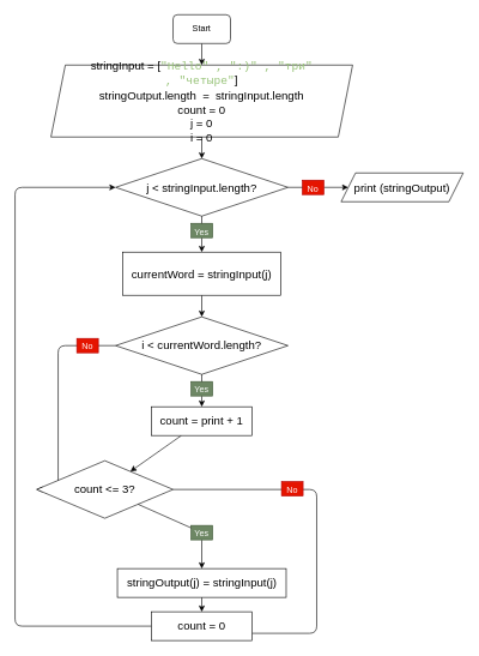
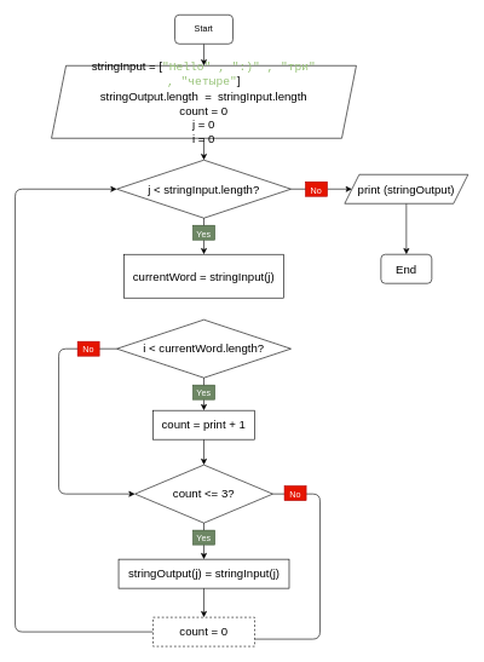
  <mxCell id="0" />
  <mxCell id="1" parent="0" />
  <mxCell id="2" value="" style="edgeStyle=none;html=1;fontSize=16;" parent="1" source="3" target="7" edge="1"><mxGeometry relative="1" as="geometry" /></mxCell>
  <mxCell id="3" value="&lt;font style=&quot;font-size: 16px&quot;&gt;&lt;font style=&quot;font-size: 16px&quot;&gt;stringInput = [&lt;span style=&quot;font-family: &amp;quot;consolas&amp;quot; , &amp;quot;courier new&amp;quot; , monospace ; color: rgb(152 , 195 , 121)&quot;&gt;&quot;Hello&quot; ,&amp;nbsp;&lt;/span&gt;&lt;span style=&quot;font-family: &amp;quot;consolas&amp;quot; , &amp;quot;courier new&amp;quot; , monospace ; color: rgb(152 , 195 , 121)&quot;&gt;&quot;:)&quot; ,&amp;nbsp;&lt;/span&gt;&lt;span style=&quot;font-family: &amp;quot;consolas&amp;quot; , &amp;quot;courier new&amp;quot; , monospace ; color: rgb(152 , 195 , 121)&quot;&gt;&quot;три&quot; ,&amp;nbsp;&lt;/span&gt;&lt;span style=&quot;font-family: &amp;quot;consolas&amp;quot; , &amp;quot;courier new&amp;quot; , monospace ; color: rgb(152 , 195 , 121)&quot;&gt;&quot;четыре&quot;&lt;/span&gt;&lt;/font&gt;&lt;font style=&quot;font-size: 16px&quot;&gt;]&lt;br&gt;stringOutput.length&amp;nbsp; =&amp;nbsp; stringInput.length&lt;br&gt;count = 0&lt;br&gt;j = 0&lt;br&gt;i = 0&lt;br&gt;&lt;/font&gt;&lt;/font&gt;" style="shape=parallelogram;perimeter=parallelogramPerimeter;whiteSpace=wrap;html=1;fixedSize=1;" parent="1" vertex="1"><mxGeometry x="70" y="90" width="420" height="100" as="geometry" /></mxCell>
  <mxCell id="4" value="" style="edgeStyle=none;html=1;fontSize=16;" parent="1" target="3" edge="1"><mxGeometry relative="1" as="geometry"><mxPoint x="280" y="60" as="sourcePoint" /></mxGeometry></mxCell>
  <mxCell id="5" value="" style="edgeStyle=none;html=1;fontSize=16;startArrow=none;" parent="1" source="25" target="9" edge="1"><mxGeometry relative="1" as="geometry" /></mxCell>
  <mxCell id="6" value="" style="edgeStyle=none;html=1;fontSize=12;startArrow=none;" parent="1" source="31" target="23" edge="1"><mxGeometry relative="1" as="geometry" /></mxCell>
  <mxCell id="7" value="j &amp;lt; stringInput.length?" style="rhombus;whiteSpace=wrap;html=1;fontSize=16;" parent="1" vertex="1"><mxGeometry x="160" y="220" width="240" height="80" as="geometry" /></mxCell>
- <mxCell id="8" value="" style="edgeStyle=none;html=1;fontSize=16;" parent="1" source="9" target="12" edge="1"><mxGeometry relative="1" as="geometry" /></mxCell>
  <mxCell id="9" value="currentWord = stringInput(j)" style="rounded=0;whiteSpace=wrap;html=1;fontSize=16;" parent="1" vertex="1"><mxGeometry x="170" y="350" width="220" height="60" as="geometry" /></mxCell>
  <mxCell id="10" value="" style="edgeStyle=none;html=1;fontSize=16;startArrow=none;" parent="1" source="27" target="14" edge="1"><mxGeometry relative="1" as="geometry" /></mxCell>
  <mxCell id="11" style="edgeStyle=none;html=1;exitX=0;exitY=0.5;exitDx=0;exitDy=0;entryX=0;entryY=0.5;entryDx=0;entryDy=0;fontSize=12;" parent="1" source="12" target="17" edge="1"><mxGeometry relative="1" as="geometry"><Array as="points"><mxPoint x="80" y="480" /><mxPoint x="80" y="680" /></Array></mxGeometry></mxCell>
  <mxCell id="12" value="i &amp;lt; currentWord.length?" style="rhombus;whiteSpace=wrap;html=1;fontSize=16;" parent="1" vertex="1"><mxGeometry x="160" y="440" width="240" height="80" as="geometry" /></mxCell>
  <mxCell id="13" value="" style="edgeStyle=none;html=1;fontSize=16;" parent="1" source="14" target="17" edge="1"><mxGeometry relative="1" as="geometry" /></mxCell>
  <mxCell id="14" value="count = print + 1" style="rounded=0;whiteSpace=wrap;html=1;fontSize=16;" parent="1" vertex="1"><mxGeometry x="210" y="565" width="140" height="40" as="geometry" /></mxCell>
  <mxCell id="15" value="" style="edgeStyle=none;html=1;fontSize=12;startArrow=none;" parent="1" source="29" target="19" edge="1"><mxGeometry relative="1" as="geometry" /></mxCell>
  <mxCell id="16" style="edgeStyle=none;html=1;entryX=1;entryY=0.75;entryDx=0;entryDy=0;fontSize=12;endArrow=none;" parent="1" source="17" target="21" edge="1"><mxGeometry relative="1" as="geometry"><Array as="points"><mxPoint x="440" y="680" /><mxPoint x="440" y="880" /></Array></mxGeometry></mxCell>
- <mxCell id="17" value="count &amp;lt;= 3?" style="rhombus;whiteSpace=wrap;html=1;fontSize=16;" parent="1" vertex="1"><mxGeometry x="50" y="640" width="190" height="80" as="geometry" /></mxCell>
+ <mxCell id="17" value="count &amp;lt;= 3?" style="rhombus;whiteSpace=wrap;html=1;fontSize=16;" parent="1" vertex="1"><mxGeometry x="185" y="640" width="190" height="80" as="geometry" /></mxCell>
  <mxCell id="18" value="" style="edgeStyle=none;html=1;fontSize=12;" parent="1" source="19" target="21" edge="1"><mxGeometry relative="1" as="geometry" /></mxCell>
- <mxCell id="19" value="stringOutput(j) = stringInput(j)" style="rounded=0;whiteSpace=wrap;html=1;fontSize=16;" parent="1" vertex="1"><mxGeometry x="162.5" y="790" width="235" height="40" as="geometry" /></mxCell>
+ <mxCell id="19" value="stringOutput(j) = stringInput(j)" style="rounded=0;whiteSpace=wrap;html=1;fontSize=16;" parent="1" vertex="1"><mxGeometry x="162.5" y="770" width="235" height="40" as="geometry" /></mxCell>
  <mxCell id="20" style="edgeStyle=none;html=1;entryX=0;entryY=0.5;entryDx=0;entryDy=0;fontSize=12;" parent="1" source="21" target="7" edge="1"><mxGeometry relative="1" as="geometry"><Array as="points"><mxPoint x="20" y="870" /><mxPoint x="20" y="260" /></Array></mxGeometry></mxCell>
- <mxCell id="21" value="count = 0" style="rounded=0;whiteSpace=wrap;html=1;fontSize=16;" parent="1" vertex="1"><mxGeometry x="210" y="850" width="140" height="40" as="geometry" /></mxCell>
+ <mxCell id="21" value="count = 0" style="rounded=0;whiteSpace=wrap;html=1;fontSize=16;dashed=1;" parent="1" vertex="1"><mxGeometry x="210" y="850" width="140" height="40" as="geometry" /></mxCell>
+ <mxCell id="22" value="" style="edgeStyle=none;html=1;fontSize=12;" parent="1" source="23" target="24" edge="1"><mxGeometry relative="1" as="geometry" /></mxCell>
  <mxCell id="23" value="print (stringOutput)" style="shape=parallelogram;perimeter=parallelogramPerimeter;whiteSpace=wrap;html=1;fixedSize=1;fontSize=16;" parent="1" vertex="1"><mxGeometry x="474" y="240" width="170" height="40" as="geometry" /></mxCell>
+ <mxCell id="24" value="End" style="rounded=1;whiteSpace=wrap;html=1;fontSize=16;" parent="1" vertex="1"><mxGeometry x="524" y="350" width="70" height="40" as="geometry" /></mxCell>
  <mxCell id="25" value="&lt;font style=&quot;font-size: 12px&quot;&gt;Yes&lt;/font&gt;" style="rounded=0;whiteSpace=wrap;html=1;fontSize=16;fillColor=#6d8764;strokeColor=#3A5431;fontColor=#ffffff;" parent="1" vertex="1"><mxGeometry x="265" y="310" width="30" height="20" as="geometry" /></mxCell>
  <mxCell id="26" value="" style="edgeStyle=none;html=1;fontSize=16;endArrow=none;" parent="1" source="7" target="25" edge="1"><mxGeometry relative="1" as="geometry"><mxPoint x="280" y="300" as="sourcePoint" /><mxPoint x="280" y="350" as="targetPoint" /></mxGeometry></mxCell>
  <mxCell id="27" value="&lt;font style=&quot;font-size: 12px&quot;&gt;Yes&lt;/font&gt;" style="rounded=0;whiteSpace=wrap;html=1;fontSize=16;fillColor=#6d8764;strokeColor=#3A5431;fontColor=#ffffff;" parent="1" vertex="1"><mxGeometry x="265" y="530" width="30" height="20" as="geometry" /></mxCell>
  <mxCell id="28" value="" style="edgeStyle=none;html=1;fontSize=16;endArrow=none;" parent="1" source="12" target="27" edge="1"><mxGeometry relative="1" as="geometry"><mxPoint x="280" y="520" as="sourcePoint" /><mxPoint x="280" y="565" as="targetPoint" /></mxGeometry></mxCell>
  <mxCell id="29" value="&lt;font style=&quot;font-size: 12px&quot;&gt;Yes&lt;/font&gt;" style="rounded=0;whiteSpace=wrap;html=1;fontSize=16;fillColor=#6d8764;strokeColor=#3A5431;fontColor=#ffffff;" parent="1" vertex="1"><mxGeometry x="265" y="730" width="30" height="20" as="geometry" /></mxCell>
  <mxCell id="30" value="" style="edgeStyle=none;html=1;fontSize=12;endArrow=none;" parent="1" source="17" target="29" edge="1"><mxGeometry relative="1" as="geometry"><mxPoint x="280" y="720" as="sourcePoint" /><mxPoint x="280" y="770" as="targetPoint" /></mxGeometry></mxCell>
  <mxCell id="31" value="&lt;font style=&quot;font-size: 12px&quot;&gt;No&lt;/font&gt;" style="rounded=0;whiteSpace=wrap;html=1;fontSize=16;fillColor=#e51400;strokeColor=#B20000;fontColor=#ffffff;" parent="1" vertex="1"><mxGeometry x="420" y="250" width="30" height="20" as="geometry" /></mxCell>
  <mxCell id="32" value="" style="edgeStyle=none;html=1;fontSize=12;endArrow=none;" parent="1" source="7" target="31" edge="1"><mxGeometry relative="1" as="geometry"><mxPoint x="400" y="260" as="sourcePoint" /><mxPoint x="490" y="260" as="targetPoint" /></mxGeometry></mxCell>
  <mxCell id="33" value="&lt;font style=&quot;font-size: 12px&quot;&gt;No&lt;/font&gt;" style="rounded=0;whiteSpace=wrap;html=1;fontSize=16;fillColor=#e51400;strokeColor=#B20000;fontColor=#ffffff;" parent="1" vertex="1"><mxGeometry x="391" y="669" width="30" height="20" as="geometry" /></mxCell>
  <mxCell id="34" value="&lt;font style=&quot;font-size: 12px&quot;&gt;No&lt;/font&gt;" style="rounded=0;whiteSpace=wrap;html=1;fontSize=16;fillColor=#e51400;strokeColor=#B20000;fontColor=#ffffff;" parent="1" vertex="1"><mxGeometry x="106" y="470" width="30" height="20" as="geometry" /></mxCell>
  <mxCell id="35" value="Start" style="rounded=1;whiteSpace=wrap;html=1;" parent="1" vertex="1"><mxGeometry x="240" width="80" height="40" as="geometry" y="20" /></mxCell>
